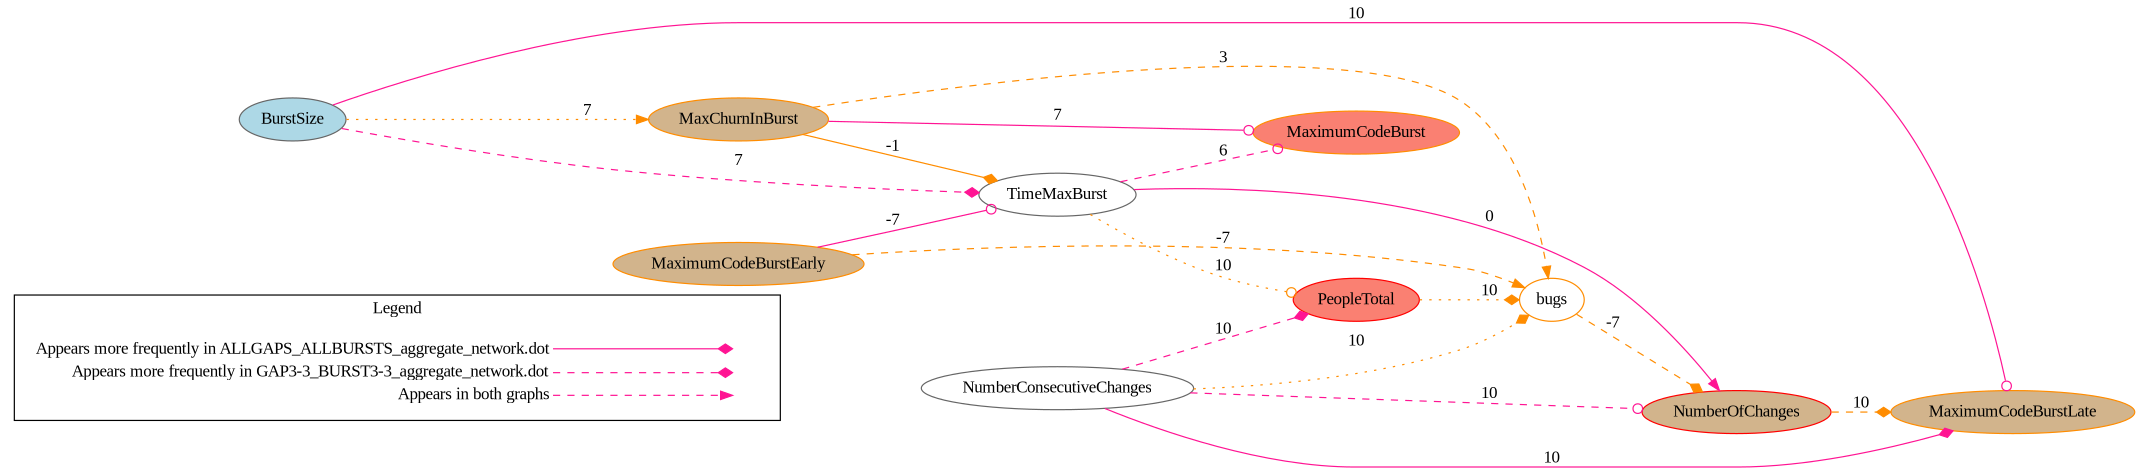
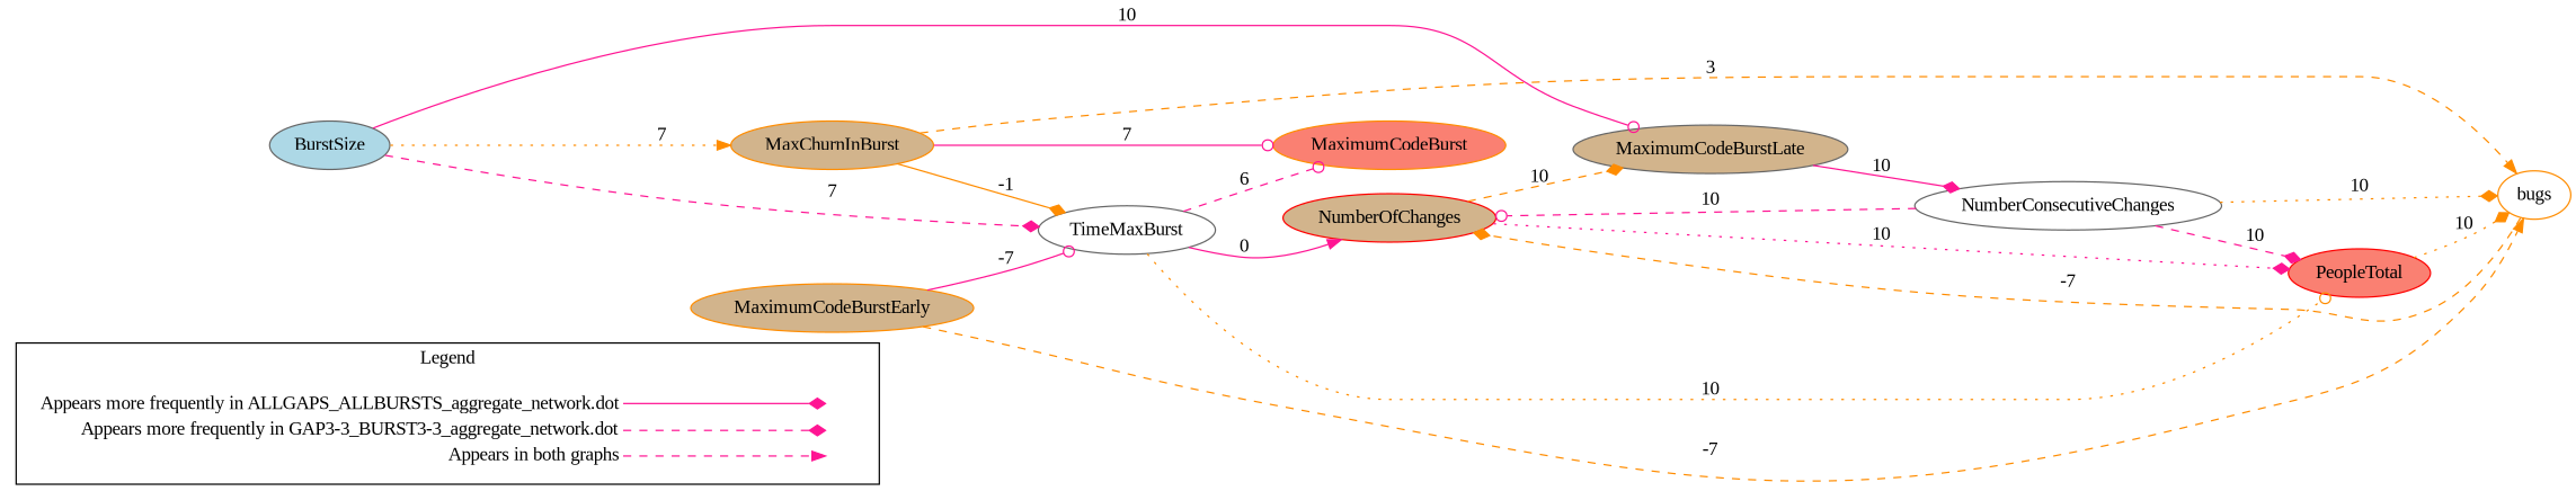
  digraph {
    fontname="Liberation Serif"
    rankdir=LR
    node [fontname="Liberation Serif" color=darkorange fillcolor=tan style=filled]
    edge [arrowhead=diamond color=deeppink fontname="Liberation Serif" style=dashed weight=10]
    n1 [label=<<table border="0" cellpadding="2" cellspacing="0" cellborder="0">       <tr><td align="right" port="i1">Appears more frequently in ALLGAPS_ALLBURSTS_aggregate_network.dot</td></tr>       <tr><td align="right" port="i2">Appears more frequently in GAP3-3_BURST3-3_aggregate_network.dot</td></tr>       <tr><td align="right" port="i3">Appears in both graphs</td></tr>       </table>> shape=plaintext color="" fillcolor="" style=""]
    n2 [label=<<table border="0" cellpadding="2" cellspacing="0" cellborder="0">       <tr><td port="i1">&nbsp;</td></tr>       <tr><td port="i2">&nbsp;</td></tr>       <tr><td port="i3">&nbsp;</td></tr>       </table>> shape=plaintext color="" fillcolor="" style=""]
    NumberOfChanges [color=red]
-   MaximumCodeBurstLate
+   MaximumCodeBurstLate [color=gray40]
    PeopleTotal [color=red fillcolor=salmon]
    bugs [fillcolor=white]
    MaxChurnInBurst
    TimeMaxBurst [color=gray40 fillcolor=white]
    MaximumCodeBurst [fillcolor=salmon]
    BurstSize [color=gray40 fillcolor=lightblue]
    NumberConsecutiveChanges [color=gray40 fillcolor=white]
    MaximumCodeBurstEarly
    subgraph cluster_1 {
      label=Legend
      n1
      n2
    }
    n1 -> n2 [headport="i1:w" style=solid tailport="i1:e" weight=""]
    n1 -> n2 [headport="i2:w" tailport="i2:e" weight=""]
    n1 -> n2 [arrowhead=normal headport="i3:w" tailport="i3:e" weight=""]
    NumberOfChanges -> MaximumCodeBurstLate [color=darkorange label=10]
+   NumberOfChanges -> PeopleTotal [label=10 style=dotted]
    PeopleTotal -> bugs [color=darkorange label=10 style=dotted]
    bugs -> NumberOfChanges [color=darkorange label=-7 weight=-10]
    MaxChurnInBurst -> bugs [arrowhead=normal color=darkorange label=3 weight=3]
    MaxChurnInBurst -> TimeMaxBurst [color=darkorange label=-1 style=solid weight=-1]
    MaxChurnInBurst -> MaximumCodeBurst [arrowhead=odot label=7 style=solid weight=7]
    TimeMaxBurst -> NumberOfChanges [arrowhead=normal label=0 style=solid weight=0]
    TimeMaxBurst -> PeopleTotal [arrowhead=odot color=darkorange label=10 style=dotted]
    TimeMaxBurst -> MaximumCodeBurst [arrowhead=odot label=6 weight=6]
    BurstSize -> MaximumCodeBurstLate [arrowhead=odot label=10 style=solid]
    BurstSize -> MaxChurnInBurst [arrowhead=normal color=darkorange label=7 style=dotted weight=7]
    BurstSize -> TimeMaxBurst [label=7 weight=7]
    NumberConsecutiveChanges -> NumberOfChanges [arrowhead=odot label=10]
-   NumberConsecutiveChanges -> MaximumCodeBurstLate [label=10 style=solid]
+   MaximumCodeBurstLate -> NumberConsecutiveChanges [label=10 style=solid]
    NumberConsecutiveChanges -> PeopleTotal [label=10]
    NumberConsecutiveChanges -> bugs [color=darkorange label=10 style=dotted]
    MaximumCodeBurstEarly -> bugs [arrowhead=normal color=darkorange label=-7 weight=-7]
    MaximumCodeBurstEarly -> TimeMaxBurst [arrowhead=odot label=-7 style=solid weight=-7]
  }
